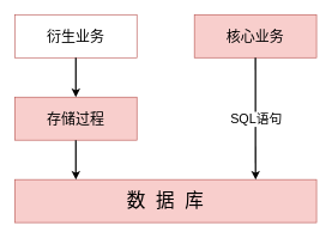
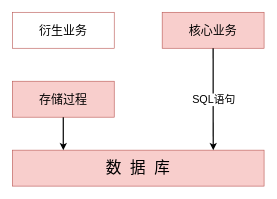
  <mxCell id="0" />
  <mxCell id="1" parent="0" />
  <mxCell id="2" value="&lt;font style=&quot;font-size: 26px&quot;&gt;数&amp;nbsp; 据&amp;nbsp; 库&lt;/font&gt;" style="rounded=0;whiteSpace=wrap;html=1;fillColor=#f8cecc;strokeColor=#b85450;" vertex="1" parent="1"><mxGeometry x="20" y="250" width="420" height="60" as="geometry" /></mxCell>
  <mxCell id="3" value="&lt;font style=&quot;font-size: 20px&quot;&gt;存储过程&lt;/font&gt;" style="rounded=0;whiteSpace=wrap;html=1;fillColor=#f8cecc;strokeColor=#b85450;" vertex="1" parent="1"><mxGeometry x="20" y="135" width="170" height="60" as="geometry" /></mxCell>
  <mxCell id="4" value="&lt;font style=&quot;font-size: 20px&quot;&gt;衍生业务&lt;/font&gt;" style="rounded=0;whiteSpace=wrap;html=1;fillColor=#ffffff;strokeColor=#b85450;" vertex="1" parent="1"><mxGeometry x="20" y="20" width="170" height="60" as="geometry" /></mxCell>
  <mxCell id="5" value="&lt;font style=&quot;font-size: 20px&quot;&gt;核心业务&lt;/font&gt;" style="rounded=0;whiteSpace=wrap;html=1;fillColor=#f8cecc;strokeColor=#b85450;" vertex="1" parent="1"><mxGeometry x="270" y="20" width="170" height="60" as="geometry" /></mxCell>
  <mxCell id="6" value="" style="endArrow=classic;html=1;exitX=0.5;exitY=1;exitDx=0;exitDy=0;entryX=0.798;entryY=0;entryDx=0;entryDy=0;entryPerimeter=0;strokeWidth=2;" edge="1" parent="1" source="5" target="2"><mxGeometry width="50" height="50" relative="1" as="geometry"><mxPoint x="380" y="190" as="sourcePoint" /><mxPoint x="430" y="140" as="targetPoint" /></mxGeometry></mxCell>
  <mxCell id="7" value="&lt;font style=&quot;font-size: 18px&quot;&gt;SQL语句&lt;/font&gt;" style="text;html=1;resizable=0;points=[];align=center;verticalAlign=middle;labelBackgroundColor=#ffffff;" vertex="1" connectable="0" parent="6"><mxGeometry x="0.007" relative="1" as="geometry"><mxPoint as="offset" /></mxGeometry></mxCell>
- <mxCell id="8" value="" style="endArrow=classic;html=1;exitX=0.5;exitY=1;exitDx=0;exitDy=0;entryX=0.5;entryY=0;entryDx=0;entryDy=0;strokeWidth=2;" edge="1" parent="1" source="4" target="3"><mxGeometry width="50" height="50" relative="1" as="geometry"><mxPoint x="170" y="150" as="sourcePoint" /><mxPoint x="220" y="100" as="targetPoint" /></mxGeometry></mxCell>
  <mxCell id="9" value="" style="endArrow=classic;html=1;exitX=0.5;exitY=1;exitDx=0;exitDy=0;entryX=0.5;entryY=0;entryDx=0;entryDy=0;strokeWidth=2;" edge="1" parent="1"><mxGeometry width="50" height="50" relative="1" as="geometry"><mxPoint x="105" y="195" as="sourcePoint" /><mxPoint x="105" y="250" as="targetPoint" /></mxGeometry></mxCell>
